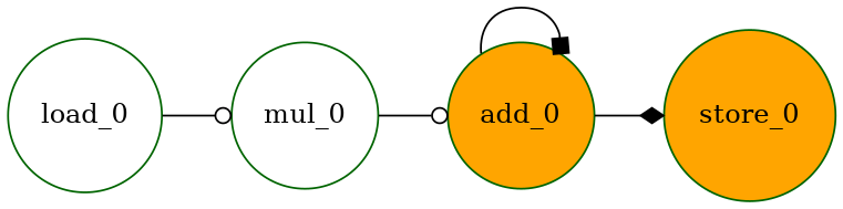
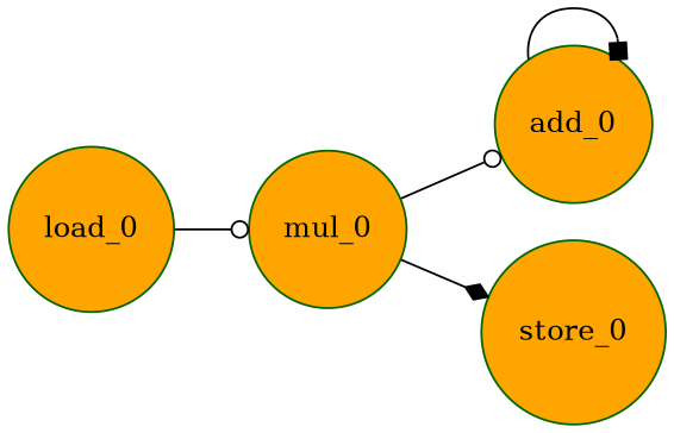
  digraph {
    rankdir=LR
    node [color=darkgreen fillcolor=orange shape=circle style=filled]
    edge [arrowhead=odot]
    n1 [label=add_0]
    n2 [label=store_0]
-   n3 [fillcolor=white label=mul_0]
-   n4 [fillcolor=white label=load_0]
+   n3 [label=mul_0]
+   n4 [label=load_0]
    n1 -> n1 [arrowhead=box]
-   n1 -> n2 [arrowhead=diamond]
+   n3 -> n2 [arrowhead=diamond]
    n3 -> n1
    n4 -> n3
  }
